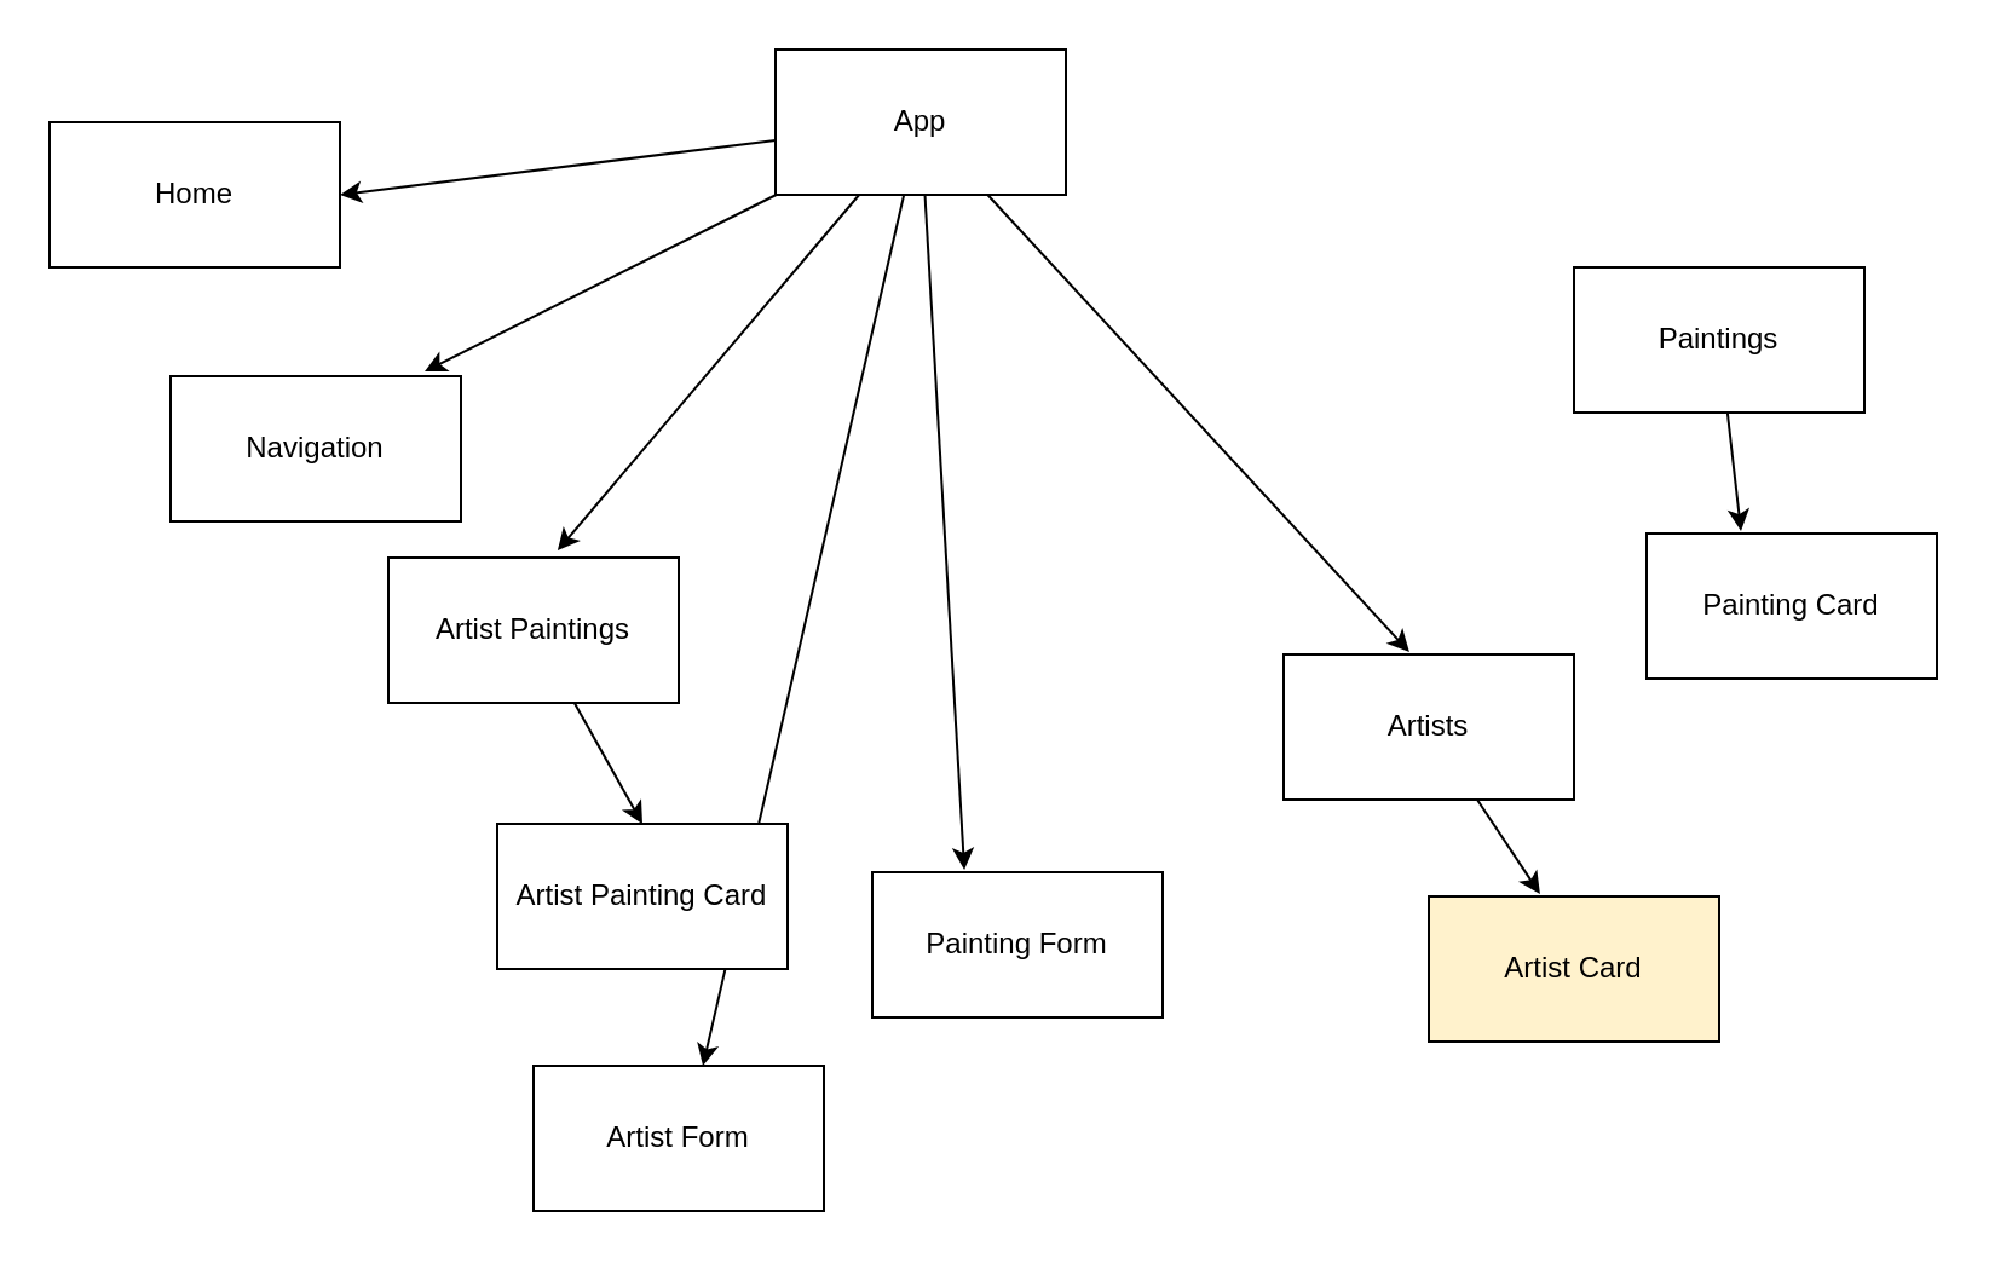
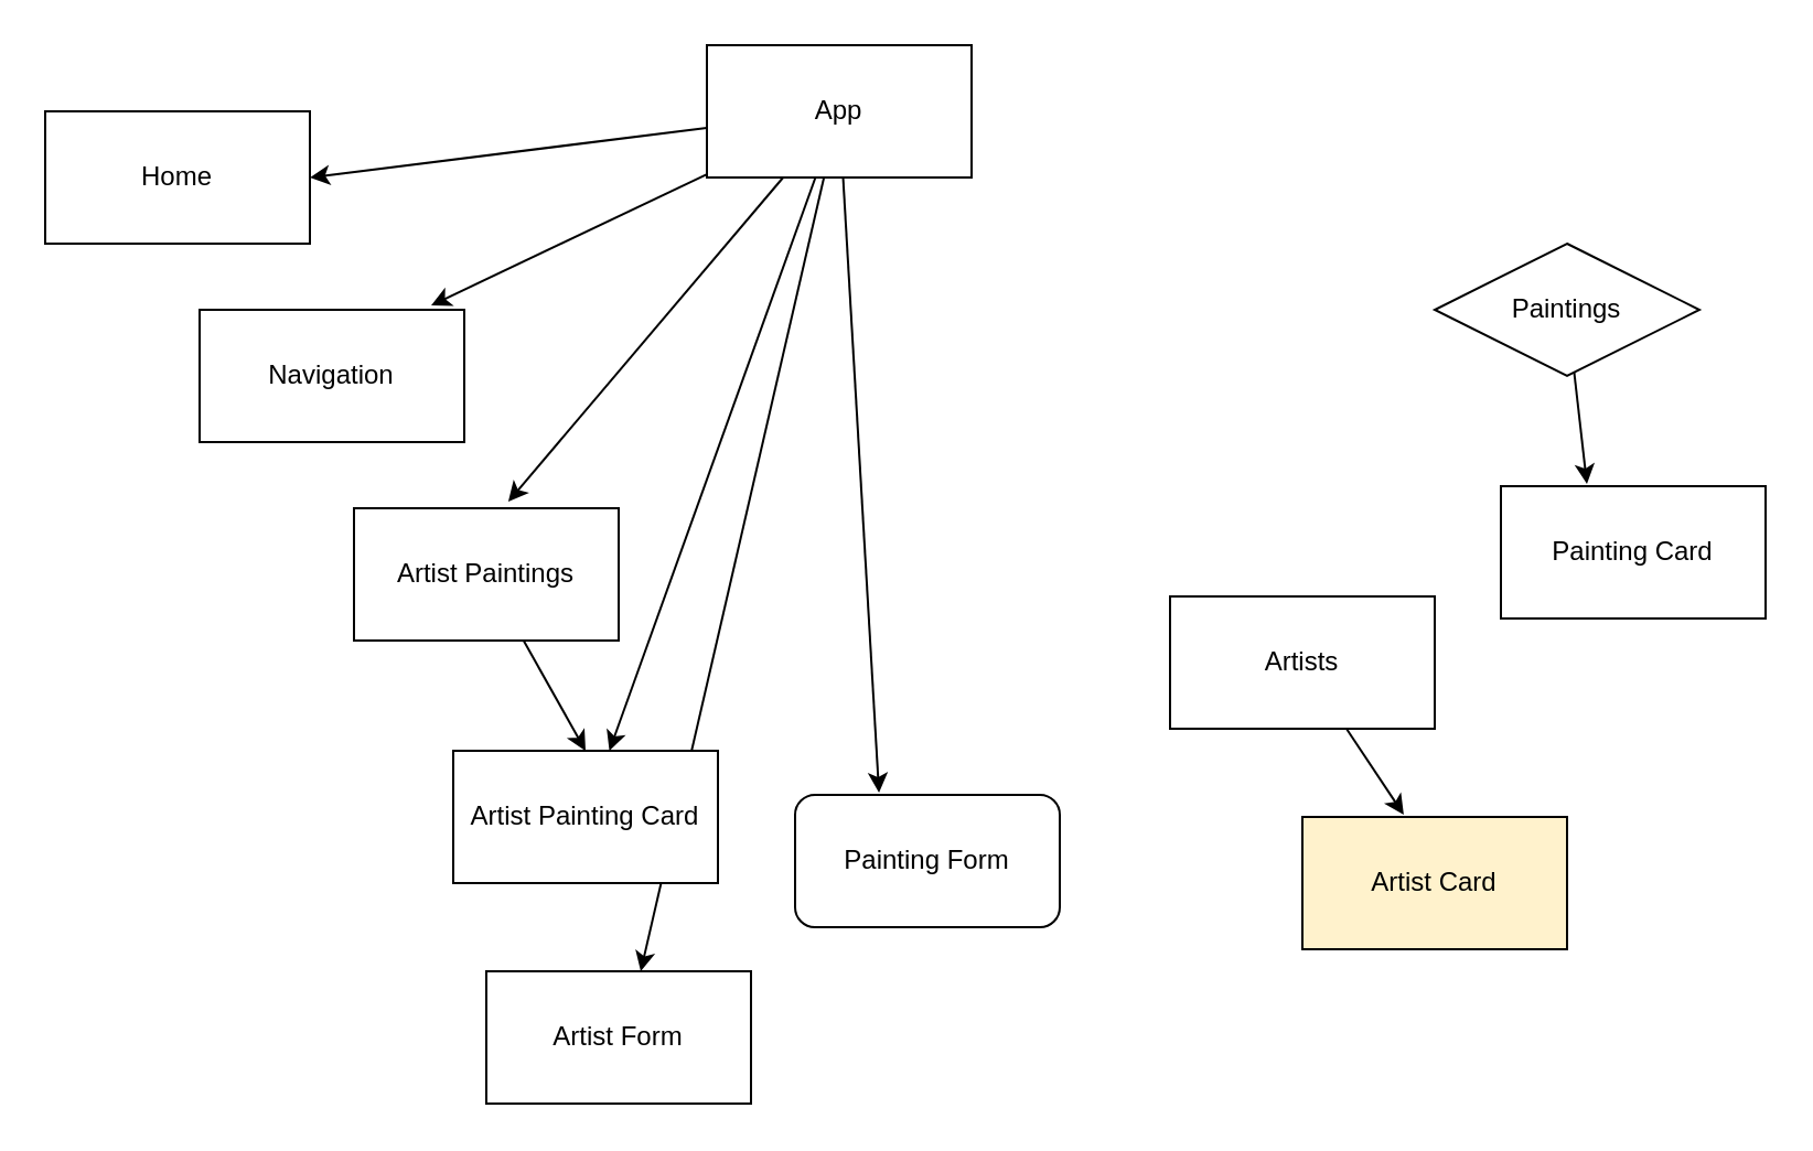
  <mxCell id="0" />
  <mxCell id="1" parent="0" />
  <mxCell id="2" style="edgeStyle=none;html=1;entryX=1;entryY=0.5;entryDx=0;entryDy=0;" parent="1" source="8" target="9" edge="1"><mxGeometry relative="1" as="geometry" /></mxCell>
  <mxCell id="3" style="edgeStyle=none;html=1;entryX=0.875;entryY=-0.033;entryDx=0;entryDy=0;entryPerimeter=0;" parent="1" source="8" target="10" edge="1"><mxGeometry relative="1" as="geometry" /></mxCell>
  <mxCell id="4" style="edgeStyle=none;html=1;entryX=0.583;entryY=-0.05;entryDx=0;entryDy=0;entryPerimeter=0;" parent="1" source="8" target="12" edge="1"><mxGeometry relative="1" as="geometry" /></mxCell>
  <mxCell id="5" style="edgeStyle=none;html=1;entryX=0.317;entryY=-0.017;entryDx=0;entryDy=0;entryPerimeter=0;" parent="1" source="8" target="14" edge="1"><mxGeometry relative="1" as="geometry" /></mxCell>
- <mxCell id="6" style="edgeStyle=none;html=1;entryX=0.433;entryY=-0.017;entryDx=0;entryDy=0;entryPerimeter=0;" parent="1" source="8" target="16" edge="1"><mxGeometry relative="1" as="geometry" /></mxCell>
+ <mxCell id="6" style="edgeStyle=none;html=1;" parent="1" source="8" target="13" edge="1"><mxGeometry relative="1" as="geometry" /></mxCell>
  <mxCell id="7" style="edgeStyle=none;html=1;" parent="1" source="8" edge="1"><mxGeometry relative="1" as="geometry"><mxPoint x="290" y="440" as="targetPoint" /></mxGeometry></mxCell>
  <mxCell id="8" value="App" style="whiteSpace=wrap;html=1;" parent="1" vertex="1"><mxGeometry x="320" y="20" width="120" height="60" as="geometry" /></mxCell>
  <mxCell id="9" value="Home" style="whiteSpace=wrap;html=1;" parent="1" vertex="1"><mxGeometry x="20" y="50" width="120" height="60" as="geometry" /></mxCell>
- <mxCell id="10" value="Navigation" style="whiteSpace=wrap;html=1;" parent="1" vertex="1"><mxGeometry x="70" y="155" width="120" height="60" as="geometry" /></mxCell>
+ <mxCell id="10" value="Navigation" style="whiteSpace=wrap;html=1;" parent="1" vertex="1"><mxGeometry x="90" y="140" width="120" height="60" as="geometry" /></mxCell>
  <mxCell id="11" style="edgeStyle=none;html=1;entryX=0.5;entryY=0;entryDx=0;entryDy=0;" parent="1" source="12" target="13" edge="1"><mxGeometry relative="1" as="geometry" /></mxCell>
  <mxCell id="12" value="Artist Paintings" style="whiteSpace=wrap;html=1;" parent="1" vertex="1"><mxGeometry x="160" y="230" width="120" height="60" as="geometry" /></mxCell>
  <mxCell id="13" value="Artist Painting Card" style="whiteSpace=wrap;html=1;" parent="1" vertex="1"><mxGeometry x="205" y="340" width="120" height="60" as="geometry" /></mxCell>
- <mxCell id="14" value="Painting Form" style="whiteSpace=wrap;html=1;" parent="1" vertex="1"><mxGeometry x="360" y="360" width="120" height="60" as="geometry" /></mxCell>
+ <mxCell id="14" value="Painting Form" style="whiteSpace=wrap;html=1;rounded=1;" parent="1" vertex="1"><mxGeometry x="360" y="360" width="120" height="60" as="geometry" /></mxCell>
  <mxCell id="15" style="edgeStyle=none;html=1;entryX=0.383;entryY=-0.017;entryDx=0;entryDy=0;entryPerimeter=0;" parent="1" source="16" target="17" edge="1"><mxGeometry relative="1" as="geometry" /></mxCell>
  <mxCell id="16" value="Artists" style="whiteSpace=wrap;html=1;" parent="1" vertex="1"><mxGeometry x="530" y="270" width="120" height="60" as="geometry" /></mxCell>
  <mxCell id="17" value="Artist Card" style="whiteSpace=wrap;html=1;fillColor=#fff2cc;" parent="1" vertex="1"><mxGeometry x="590" y="370" width="120" height="60" as="geometry" /></mxCell>
  <mxCell id="18" style="edgeStyle=none;html=1;entryX=0.325;entryY=-0.017;entryDx=0;entryDy=0;entryPerimeter=0;" parent="1" source="19" target="20" edge="1"><mxGeometry relative="1" as="geometry" /></mxCell>
- <mxCell id="19" value="Paintings" style="whiteSpace=wrap;html=1;" parent="1" vertex="1"><mxGeometry x="650" y="110" width="120" height="60" as="geometry" /></mxCell>
+ <mxCell id="19" value="Paintings" style="rhombus;whiteSpace=wrap;html=1;" parent="1" vertex="1"><mxGeometry x="650" y="110" width="120" height="60" as="geometry" /></mxCell>
  <mxCell id="20" value="Painting Card" style="whiteSpace=wrap;html=1;" parent="1" vertex="1"><mxGeometry x="680" y="220" width="120" height="60" as="geometry" /></mxCell>
  <mxCell id="21" value="Artist Form" style="whiteSpace=wrap;html=1;" parent="1" vertex="1"><mxGeometry x="220" y="440" width="120" height="60" as="geometry" /></mxCell>
